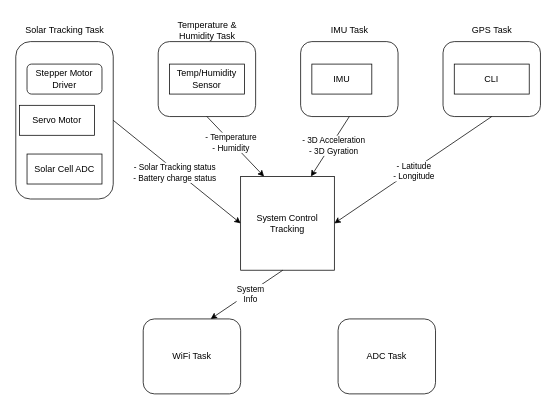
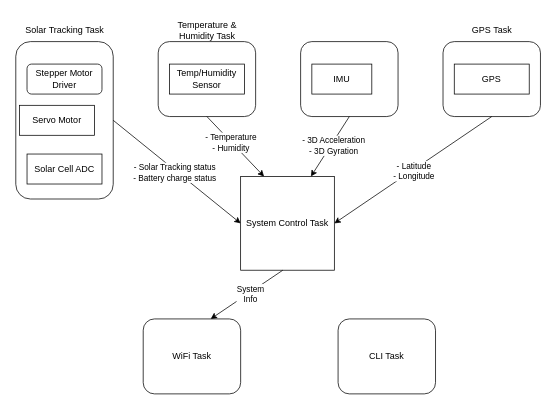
  <mxCell id="0" />
  <mxCell id="1" parent="0" />
- <mxCell id="2" value="System Control Tracking" style="whiteSpace=wrap;html=1;aspect=fixed;" vertex="1" parent="1"><mxGeometry x="320" y="235" width="125" height="125" as="geometry" /></mxCell>
+ <mxCell id="2" value="System Control Task" style="whiteSpace=wrap;html=1;aspect=fixed;" vertex="1" parent="1"><mxGeometry x="320" y="235" width="125" height="125" as="geometry" /></mxCell>
  <mxCell id="3" value="" style="rounded=1;whiteSpace=wrap;html=1;fillColor=none;" vertex="1" parent="1"><mxGeometry x="20" y="55" width="130" height="210" as="geometry" /></mxCell>
  <mxCell id="4" value="Solar Tracking Task" style="text;html=1;align=center;verticalAlign=middle;resizable=0;points=[];autosize=1;strokeColor=none;fillColor=none;" vertex="1" parent="1"><mxGeometry x="20" y="25" width="130" height="30" as="geometry" /></mxCell>
  <mxCell id="5" value="Stepper Motor Driver" style="whiteSpace=wrap;html=1;rounded=1;" vertex="1" parent="1"><mxGeometry x="35" y="85" width="100" height="40" as="geometry" /></mxCell>
  <mxCell id="6" value="Servo Motor" style="rounded=0;whiteSpace=wrap;html=1;" vertex="1" parent="1"><mxGeometry x="25" y="140" width="100" height="40" as="geometry" /></mxCell>
  <mxCell id="7" value="Solar Cell ADC" style="rounded=0;whiteSpace=wrap;html=1;" vertex="1" parent="1"><mxGeometry x="35" y="205" width="100" height="40" as="geometry" /></mxCell>
  <mxCell id="8" value="" style="rounded=1;whiteSpace=wrap;html=1;fillColor=none;" vertex="1" parent="1"><mxGeometry x="210" y="55" width="130" height="100" as="geometry" /></mxCell>
  <mxCell id="9" value="Temperature &amp;amp;&lt;div&gt;Humidity&amp;nbsp;&lt;span style=&quot;background-color: transparent; color: light-dark(rgb(0, 0, 0), rgb(255, 255, 255));&quot;&gt;Task&lt;/span&gt;&lt;/div&gt;" style="text;html=1;align=center;verticalAlign=middle;resizable=0;points=[];autosize=1;strokeColor=none;fillColor=none;" vertex="1" parent="1"><mxGeometry x="225" y="20" width="100" height="40" as="geometry" /></mxCell>
  <mxCell id="10" value="Temp/Humidity Sensor" style="rounded=0;whiteSpace=wrap;html=1;" vertex="1" parent="1"><mxGeometry x="225" y="85" width="100" height="40" as="geometry" /></mxCell>
  <mxCell id="11" value="" style="rounded=1;whiteSpace=wrap;html=1;fillColor=none;" vertex="1" parent="1"><mxGeometry x="400" y="55" width="130" height="100" as="geometry" /></mxCell>
- <mxCell id="12" value="IMU Task" style="text;html=1;align=center;verticalAlign=middle;resizable=0;points=[];autosize=1;strokeColor=none;fillColor=none;" vertex="1" parent="1"><mxGeometry x="430" y="25" width="70" height="30" as="geometry" /></mxCell>
  <mxCell id="13" value="IMU" style="rounded=0;whiteSpace=wrap;html=1;" vertex="1" parent="1"><mxGeometry x="415" y="85" width="80" height="40" as="geometry" /></mxCell>
  <mxCell id="14" value="" style="rounded=1;whiteSpace=wrap;html=1;fillColor=none;" vertex="1" parent="1"><mxGeometry x="590" y="55" width="130" height="100" as="geometry" /></mxCell>
  <mxCell id="15" value="GPS Task" style="text;html=1;align=center;verticalAlign=middle;resizable=0;points=[];autosize=1;strokeColor=none;fillColor=none;" vertex="1" parent="1"><mxGeometry x="615" y="25" width="80" height="30" as="geometry" /></mxCell>
- <mxCell id="16" value="CLI" style="rounded=0;whiteSpace=wrap;html=1;" vertex="1" parent="1"><mxGeometry x="605" y="85" width="100" height="40" as="geometry" /></mxCell>
+ <mxCell id="16" value="GPS" style="rounded=0;whiteSpace=wrap;html=1;" vertex="1" parent="1"><mxGeometry x="605" y="85" width="100" height="40" as="geometry" /></mxCell>
  <mxCell id="17" value="WiFi Task" style="rounded=1;whiteSpace=wrap;html=1;fillColor=none;" vertex="1" parent="1"><mxGeometry x="190" y="425" width="130" height="100" as="geometry" /></mxCell>
- <mxCell id="18" value="ADC Task" style="rounded=1;whiteSpace=wrap;html=1;fillColor=none;" vertex="1" parent="1"><mxGeometry x="450" y="425" width="130" height="100" as="geometry" /></mxCell>
+ <mxCell id="18" value="CLI Task" style="rounded=1;whiteSpace=wrap;html=1;fillColor=none;" vertex="1" parent="1"><mxGeometry x="450" y="425" width="130" height="100" as="geometry" /></mxCell>
  <mxCell id="19" value="" style="endArrow=classic;html=1;rounded=0;exitX=0.5;exitY=1;exitDx=0;exitDy=0;entryX=0.25;entryY=0;entryDx=0;entryDy=0;" edge="1" parent="1" source="8" target="2"><mxGeometry width="50" height="50" relative="1" as="geometry"><mxPoint x="330" y="295" as="sourcePoint" /><mxPoint x="380" y="245" as="targetPoint" /></mxGeometry></mxCell>
  <mxCell id="20" value="- Temperature&lt;div&gt;- Humidity&lt;/div&gt;" style="edgeLabel;html=1;align=center;verticalAlign=middle;resizable=0;points=[];" vertex="1" connectable="0" parent="19"><mxGeometry x="-0.142" y="-1" relative="1" as="geometry"><mxPoint as="offset" /></mxGeometry></mxCell>
  <mxCell id="21" value="" style="endArrow=classic;html=1;rounded=0;entryX=0.75;entryY=0;entryDx=0;entryDy=0;exitX=0.5;exitY=1;exitDx=0;exitDy=0;" edge="1" parent="1" source="11" target="2"><mxGeometry width="50" height="50" relative="1" as="geometry"><mxPoint x="330" y="295" as="sourcePoint" /><mxPoint x="380" y="245" as="targetPoint" /></mxGeometry></mxCell>
  <mxCell id="22" value="- 3D Acceleration&lt;div&gt;- 3D Gyration&lt;/div&gt;" style="edgeLabel;html=1;align=center;verticalAlign=middle;resizable=0;points=[];" vertex="1" connectable="0" parent="21"><mxGeometry x="-0.059" y="3" relative="1" as="geometry"><mxPoint y="-1" as="offset" /></mxGeometry></mxCell>
  <mxCell id="23" value="" style="endArrow=classic;html=1;rounded=0;exitX=0.5;exitY=1;exitDx=0;exitDy=0;entryX=1;entryY=0.5;entryDx=0;entryDy=0;" edge="1" parent="1" source="14" target="2"><mxGeometry width="50" height="50" relative="1" as="geometry"><mxPoint x="330" y="295" as="sourcePoint" /><mxPoint x="630" y="275" as="targetPoint" /></mxGeometry></mxCell>
  <mxCell id="24" value="- Latitude&lt;div&gt;- Longitude&lt;/div&gt;" style="edgeLabel;html=1;align=center;verticalAlign=middle;resizable=0;points=[];" vertex="1" connectable="0" parent="23"><mxGeometry x="-0.003" y="1" relative="1" as="geometry"><mxPoint as="offset" /></mxGeometry></mxCell>
  <mxCell id="25" value="" style="endArrow=classic;html=1;rounded=0;exitX=1;exitY=0.5;exitDx=0;exitDy=0;entryX=0;entryY=0.5;entryDx=0;entryDy=0;" edge="1" parent="1" source="3" target="2"><mxGeometry width="50" height="50" relative="1" as="geometry"><mxPoint x="330" y="295" as="sourcePoint" /><mxPoint x="380" y="245" as="targetPoint" /></mxGeometry></mxCell>
  <mxCell id="26" value="- Solar Tracking status&lt;div&gt;- Battery charge status&lt;/div&gt;" style="edgeLabel;html=1;align=center;verticalAlign=middle;resizable=0;points=[];" vertex="1" connectable="0" parent="25"><mxGeometry x="-0.021" y="-3" relative="1" as="geometry"><mxPoint as="offset" /></mxGeometry></mxCell>
  <mxCell id="27" value="" style="endArrow=classic;html=1;rounded=0;entryX=0.5;entryY=0;entryDx=0;entryDy=0;exitX=0.25;exitY=1;exitDx=0;exitDy=0;" edge="1" parent="1"><mxGeometry width="50" height="50" relative="1" as="geometry"><mxPoint x="376.25" y="360" as="sourcePoint" /><mxPoint x="280" y="425" as="targetPoint" /></mxGeometry></mxCell>
  <mxCell id="28" value="System&lt;div&gt;Info&lt;/div&gt;" style="edgeLabel;html=1;align=center;verticalAlign=middle;resizable=0;points=[];" vertex="1" connectable="0" parent="27"><mxGeometry x="-0.074" y="2" relative="1" as="geometry"><mxPoint as="offset" /></mxGeometry></mxCell>
